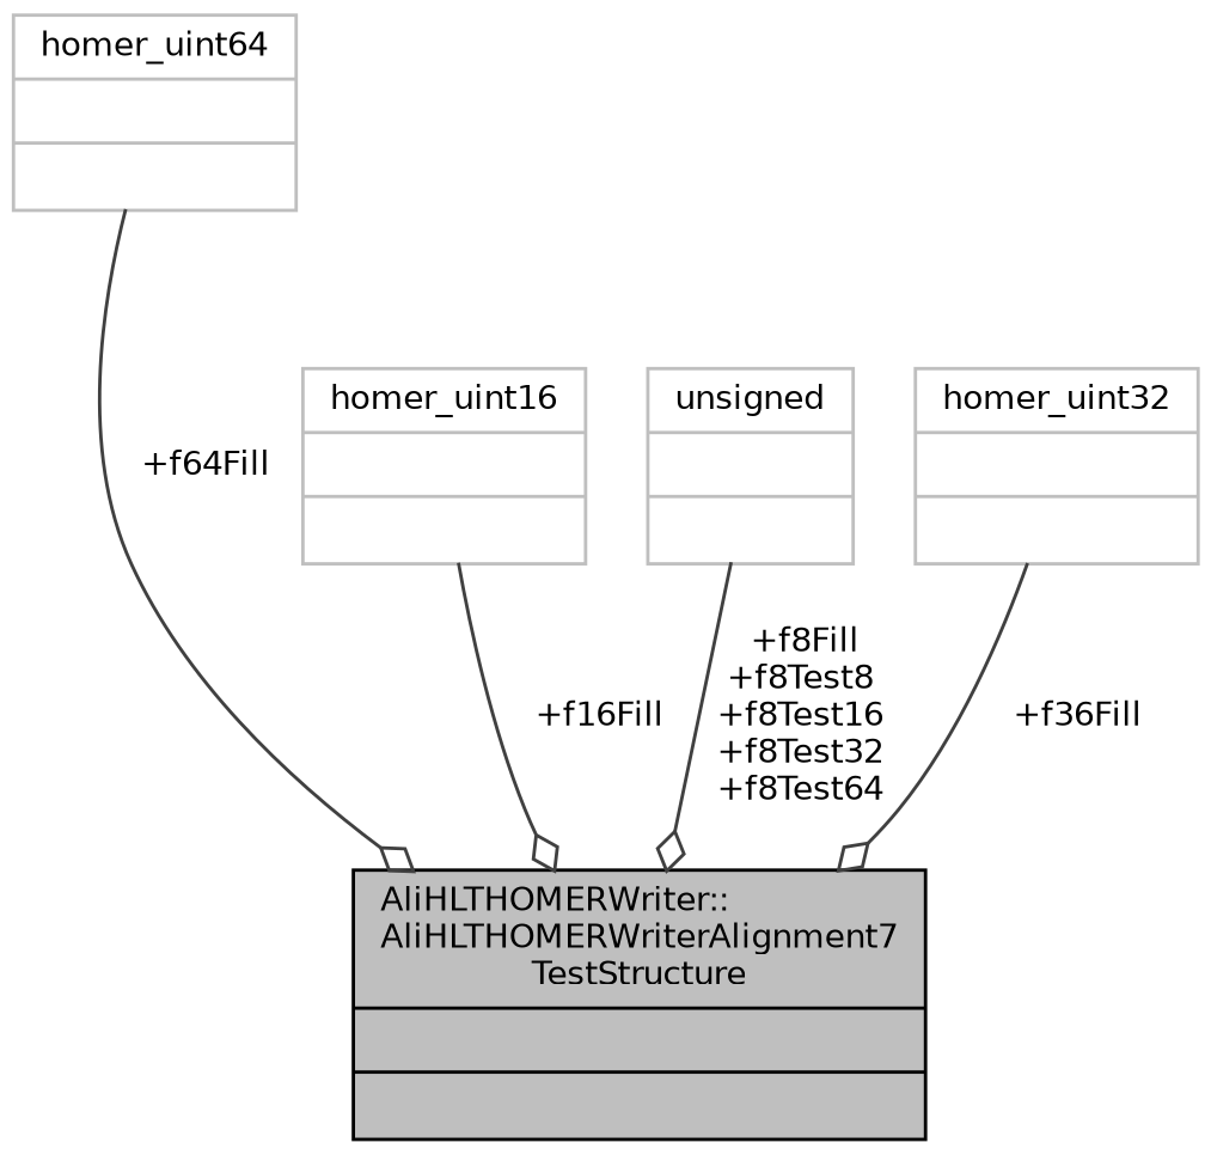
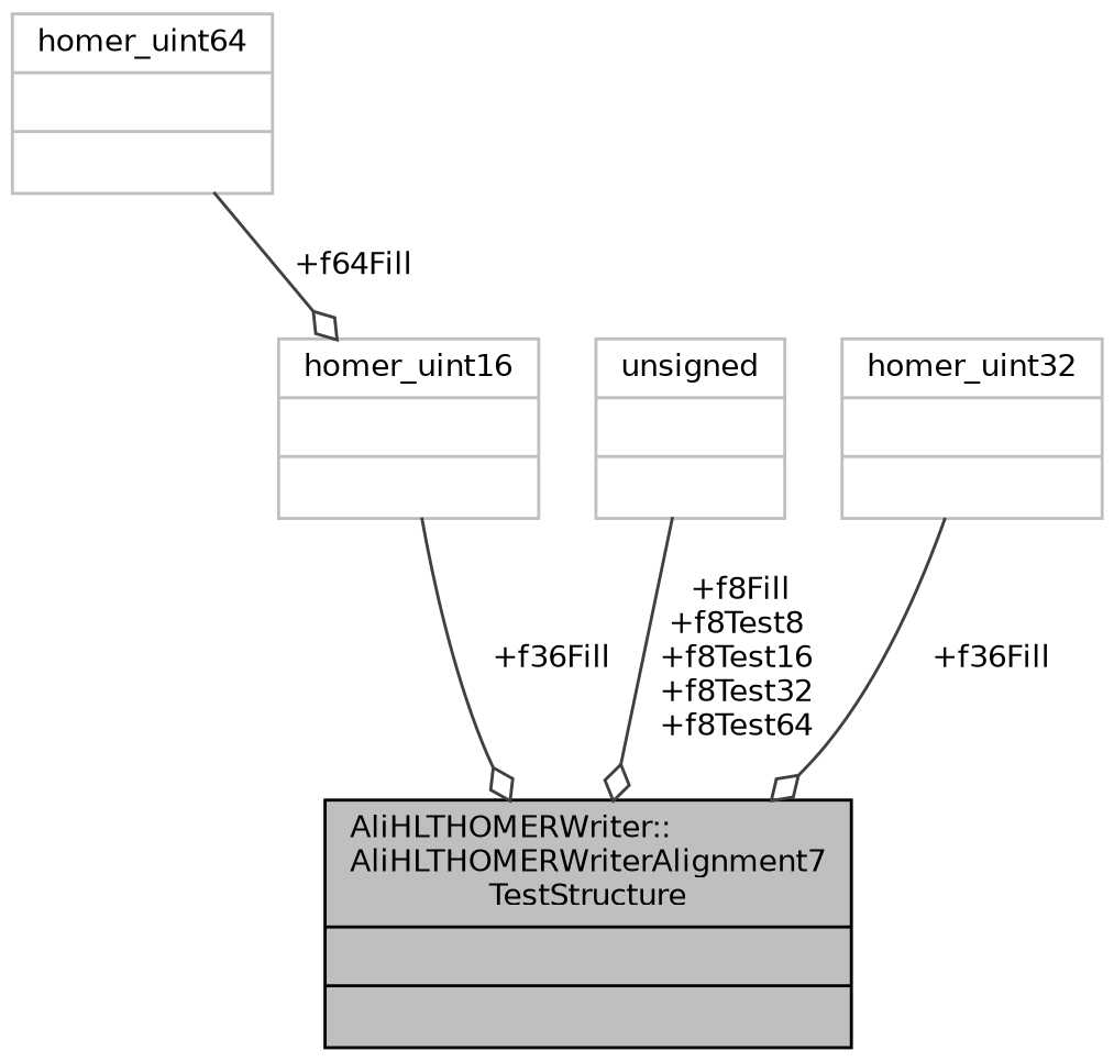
  digraph {
    node [color=grey75 fontname=Helvetica fontsize=10 shape=record]
    edge [arrowhead=odiamond color=grey25 fontname=Helvetica fontsize=10 labelfontname=Helvetica labelfontsize=10 style=solid]
    n1 [color=black fillcolor=grey75 fontcolor=black height=0.2 label="{AliHLTHOMERWriter::\lAliHLTHOMERWriterAlignment7\lTestStructure\n||}" style=filled width=0.4]
    n2 [height=0.2 label="{homer_uint16\n||}" width=0.4]
    n3 [height=0.2 label="{unsigned\n||}" width=0.4]
    n4 [height=0.2 label="{homer_uint64\n||}" width=0.4]
    n5 [height=0.2 label="{homer_uint32\n||}" width=0.4]
-   n2 -> n1 [label=" +f16Fill"]
+   n2 -> n1 [label=" +f36Fill"]
    n3 -> n1 [label=" +f8Fill\n+f8Test8\n+f8Test16\n+f8Test32\n+f8Test64"]
-   n4 -> n1 [label=" +f64Fill"]
+   n4 -> n2 [label=" +f64Fill"]
    n5 -> n1 [label=" +f36Fill"]
  }
